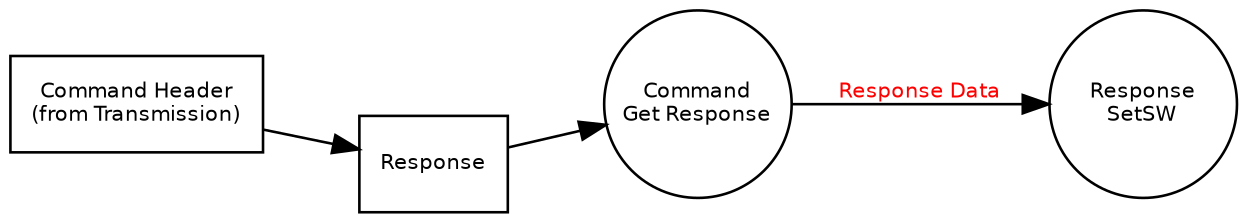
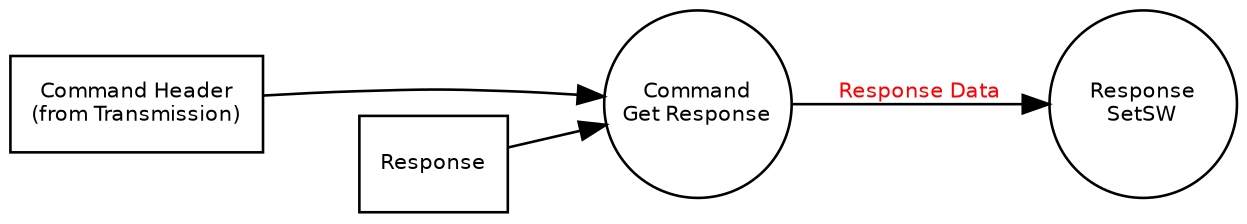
  digraph {
    rankdir=LR
    node [fontname="Bitstream Vera Sans" fontsize=8 shape=record]
    edge [fontcolor=Red fontname="Bitstream Vera Sans" fontsize=8]
    n1 [label="Command Header\n(from Transmission)"]
    n2 [fixedsize=true label="Command\nGet Response" shape=circle width=1]
    n3 [fixedsize=true label="Response\nSetSW" shape=circle width=1]
    n4 [label=Response]
-   n1 -> n4
+   n1 -> n2
    n2 -> n3 [label="Response Data"]
    n4 -> n2
  }
